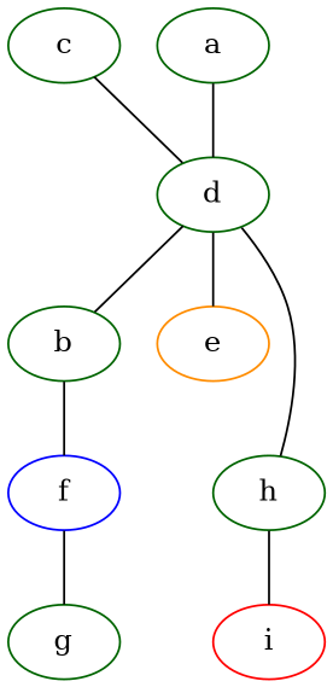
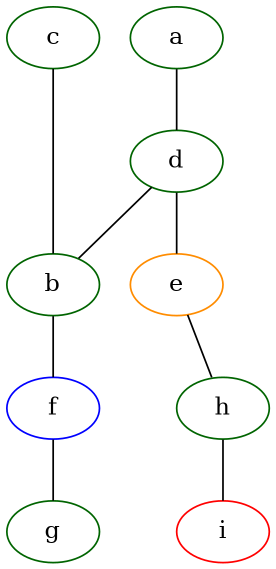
  strict graph {
    node [color=darkgreen]
    a
    d
    c
    b
    e [color=darkorange]
    f [color=blue]
    h
    i [color=red]
    g
    a -- d
    d -- b
    d -- e
-   c -- d
+   c -- b
    b -- f
-   d -- h
+   e -- h
    f -- g
    h -- i
  }
